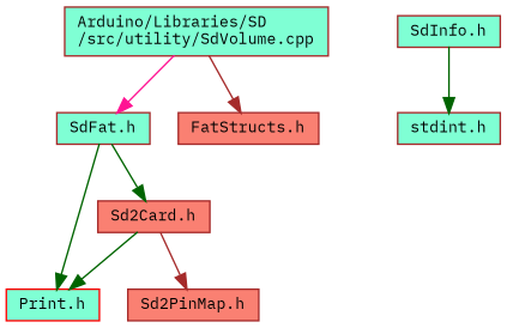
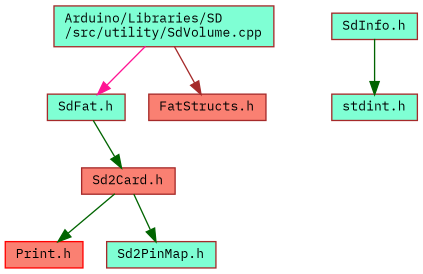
  digraph {
    fontname="IBM Plex Mono"
    node [color=brown fillcolor=aquamarine fontname="IBM Plex Mono" fontsize=10 shape=record style=filled]
    edge [color=darkgreen fontname="IBM Plex Mono" fontsize=10 labelfontname=Helvetica labelfontsize=10 style=solid]
    n1 [fontcolor=black height=0.2 label="Arduino/Libraries/SD\l/src/utility/SdVolume.cpp" width=0.4]
    n2 [height=0.2 label="SdFat.h" width=0.4]
    n3 [fillcolor=salmon height=0.2 label="FatStructs.h" width=0.4]
    n4 [fillcolor=salmon height=0.2 label="Sd2Card.h" width=0.4]
-   n5 [color=red height=0.2 label="Print.h" width=0.4]
-   n6 [fillcolor=salmon height=0.2 label="Sd2PinMap.h" width=0.4]
+   n5 [color=red fillcolor=salmon height=0.2 label="Print.h" width=0.4]
+   n6 [height=0.2 label="Sd2PinMap.h" width=0.4]
    n7 [height=0.2 label="SdInfo.h" width=0.4]
    n8 [height=0.2 label="stdint.h" width=0.4]
    n1 -> n2 [color=deeppink]
    n1 -> n3 [color=brown]
    n2 -> n4
-   n2 -> n5
    n4 -> n5
-   n4 -> n6 [color=brown]
+   n4 -> n6
    n7 -> n8
  }
